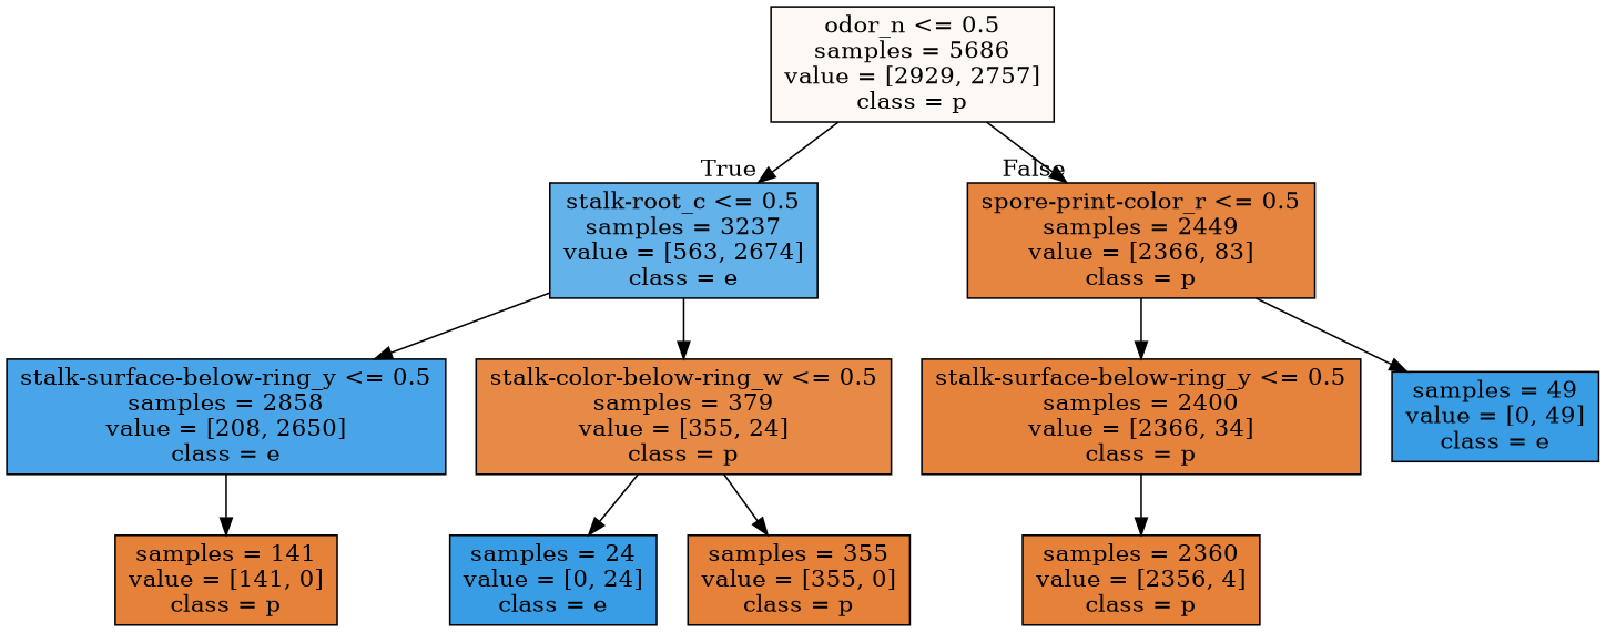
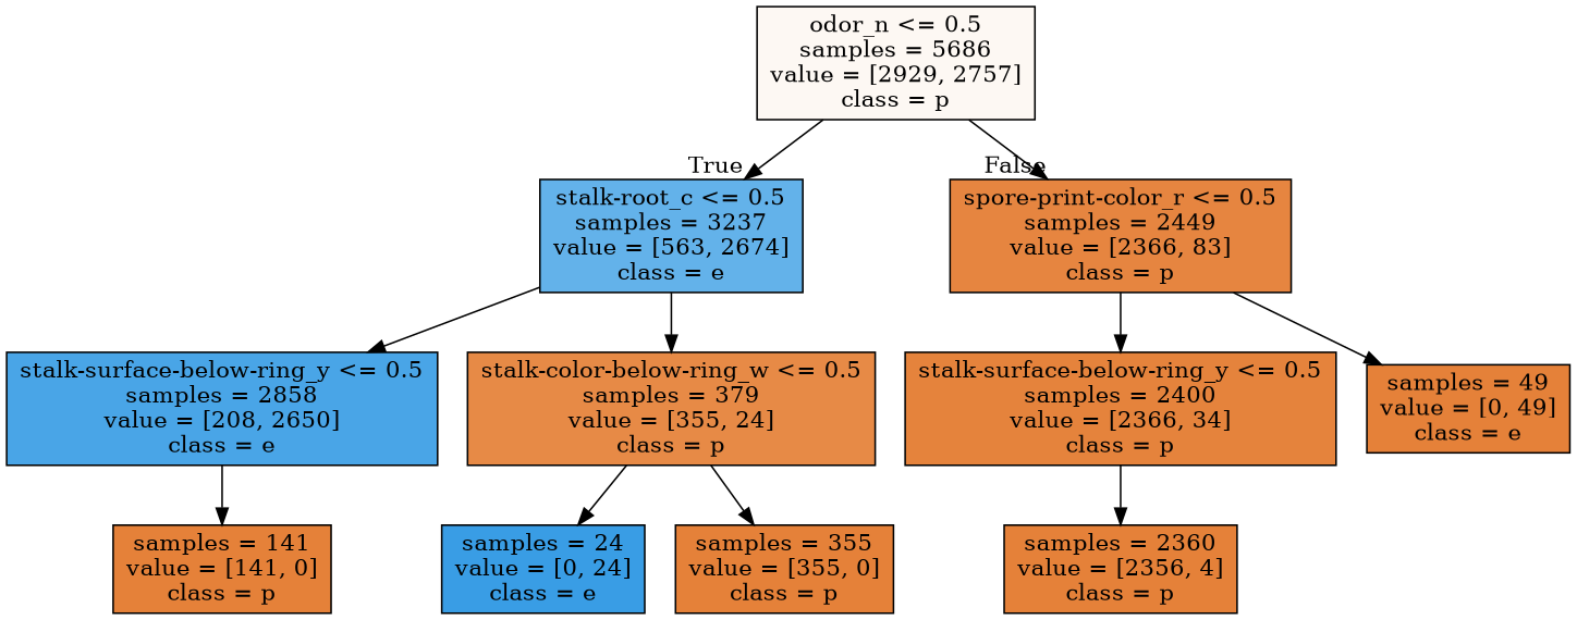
  digraph {
    node [color=black fillcolor="#e58139" shape=box style=filled]
    n1 [fillcolor="#fdf8f3" label="odor_n <= 0.5\nsamples = 5686\nvalue = [2929, 2757]\nclass = p"]
    n2 [fillcolor="#63b2ea" label="stalk-root_c <= 0.5\nsamples = 3237\nvalue = [563, 2674]\nclass = e"]
    n3 [fillcolor="#e68540" label="spore-print-color_r <= 0.5\nsamples = 2449\nvalue = [2366, 83]\nclass = p"]
    n4 [fillcolor="#49a5e7" label="stalk-surface-below-ring_y <= 0.5\nsamples = 2858\nvalue = [208, 2650]\nclass = e"]
    n5 [fillcolor="#e78a46" label="stalk-color-below-ring_w <= 0.5\nsamples = 379\nvalue = [355, 24]\nclass = p"]
    n6 [fillcolor="#e5833c" label="stalk-surface-below-ring_y <= 0.5\nsamples = 2400\nvalue = [2366, 34]\nclass = p"]
-   n7 [fillcolor="#399de5" label="samples = 49\nvalue = [0, 49]\nclass = e"]
+   n7 [label="samples = 49\nvalue = [0, 49]\nclass = e"]
    n8 [label="samples = 141\nvalue = [141, 0]\nclass = p"]
    n9 [fillcolor="#399de5" label="samples = 24\nvalue = [0, 24]\nclass = e"]
    n10 [label="samples = 355\nvalue = [355, 0]\nclass = p"]
    n11 [label="samples = 2360\nvalue = [2356, 4]\nclass = p"]
    n1 -> n2 [headlabel=True labelangle=45 labeldistance=2.5]
    n1 -> n3 [headlabel=False labelangle=-45 labeldistance=2.5]
    n2 -> n4
    n2 -> n5
    n3 -> n6
    n3 -> n7
    n4 -> n8
    n5 -> n9
    n5 -> n10
    n6 -> n11
  }
